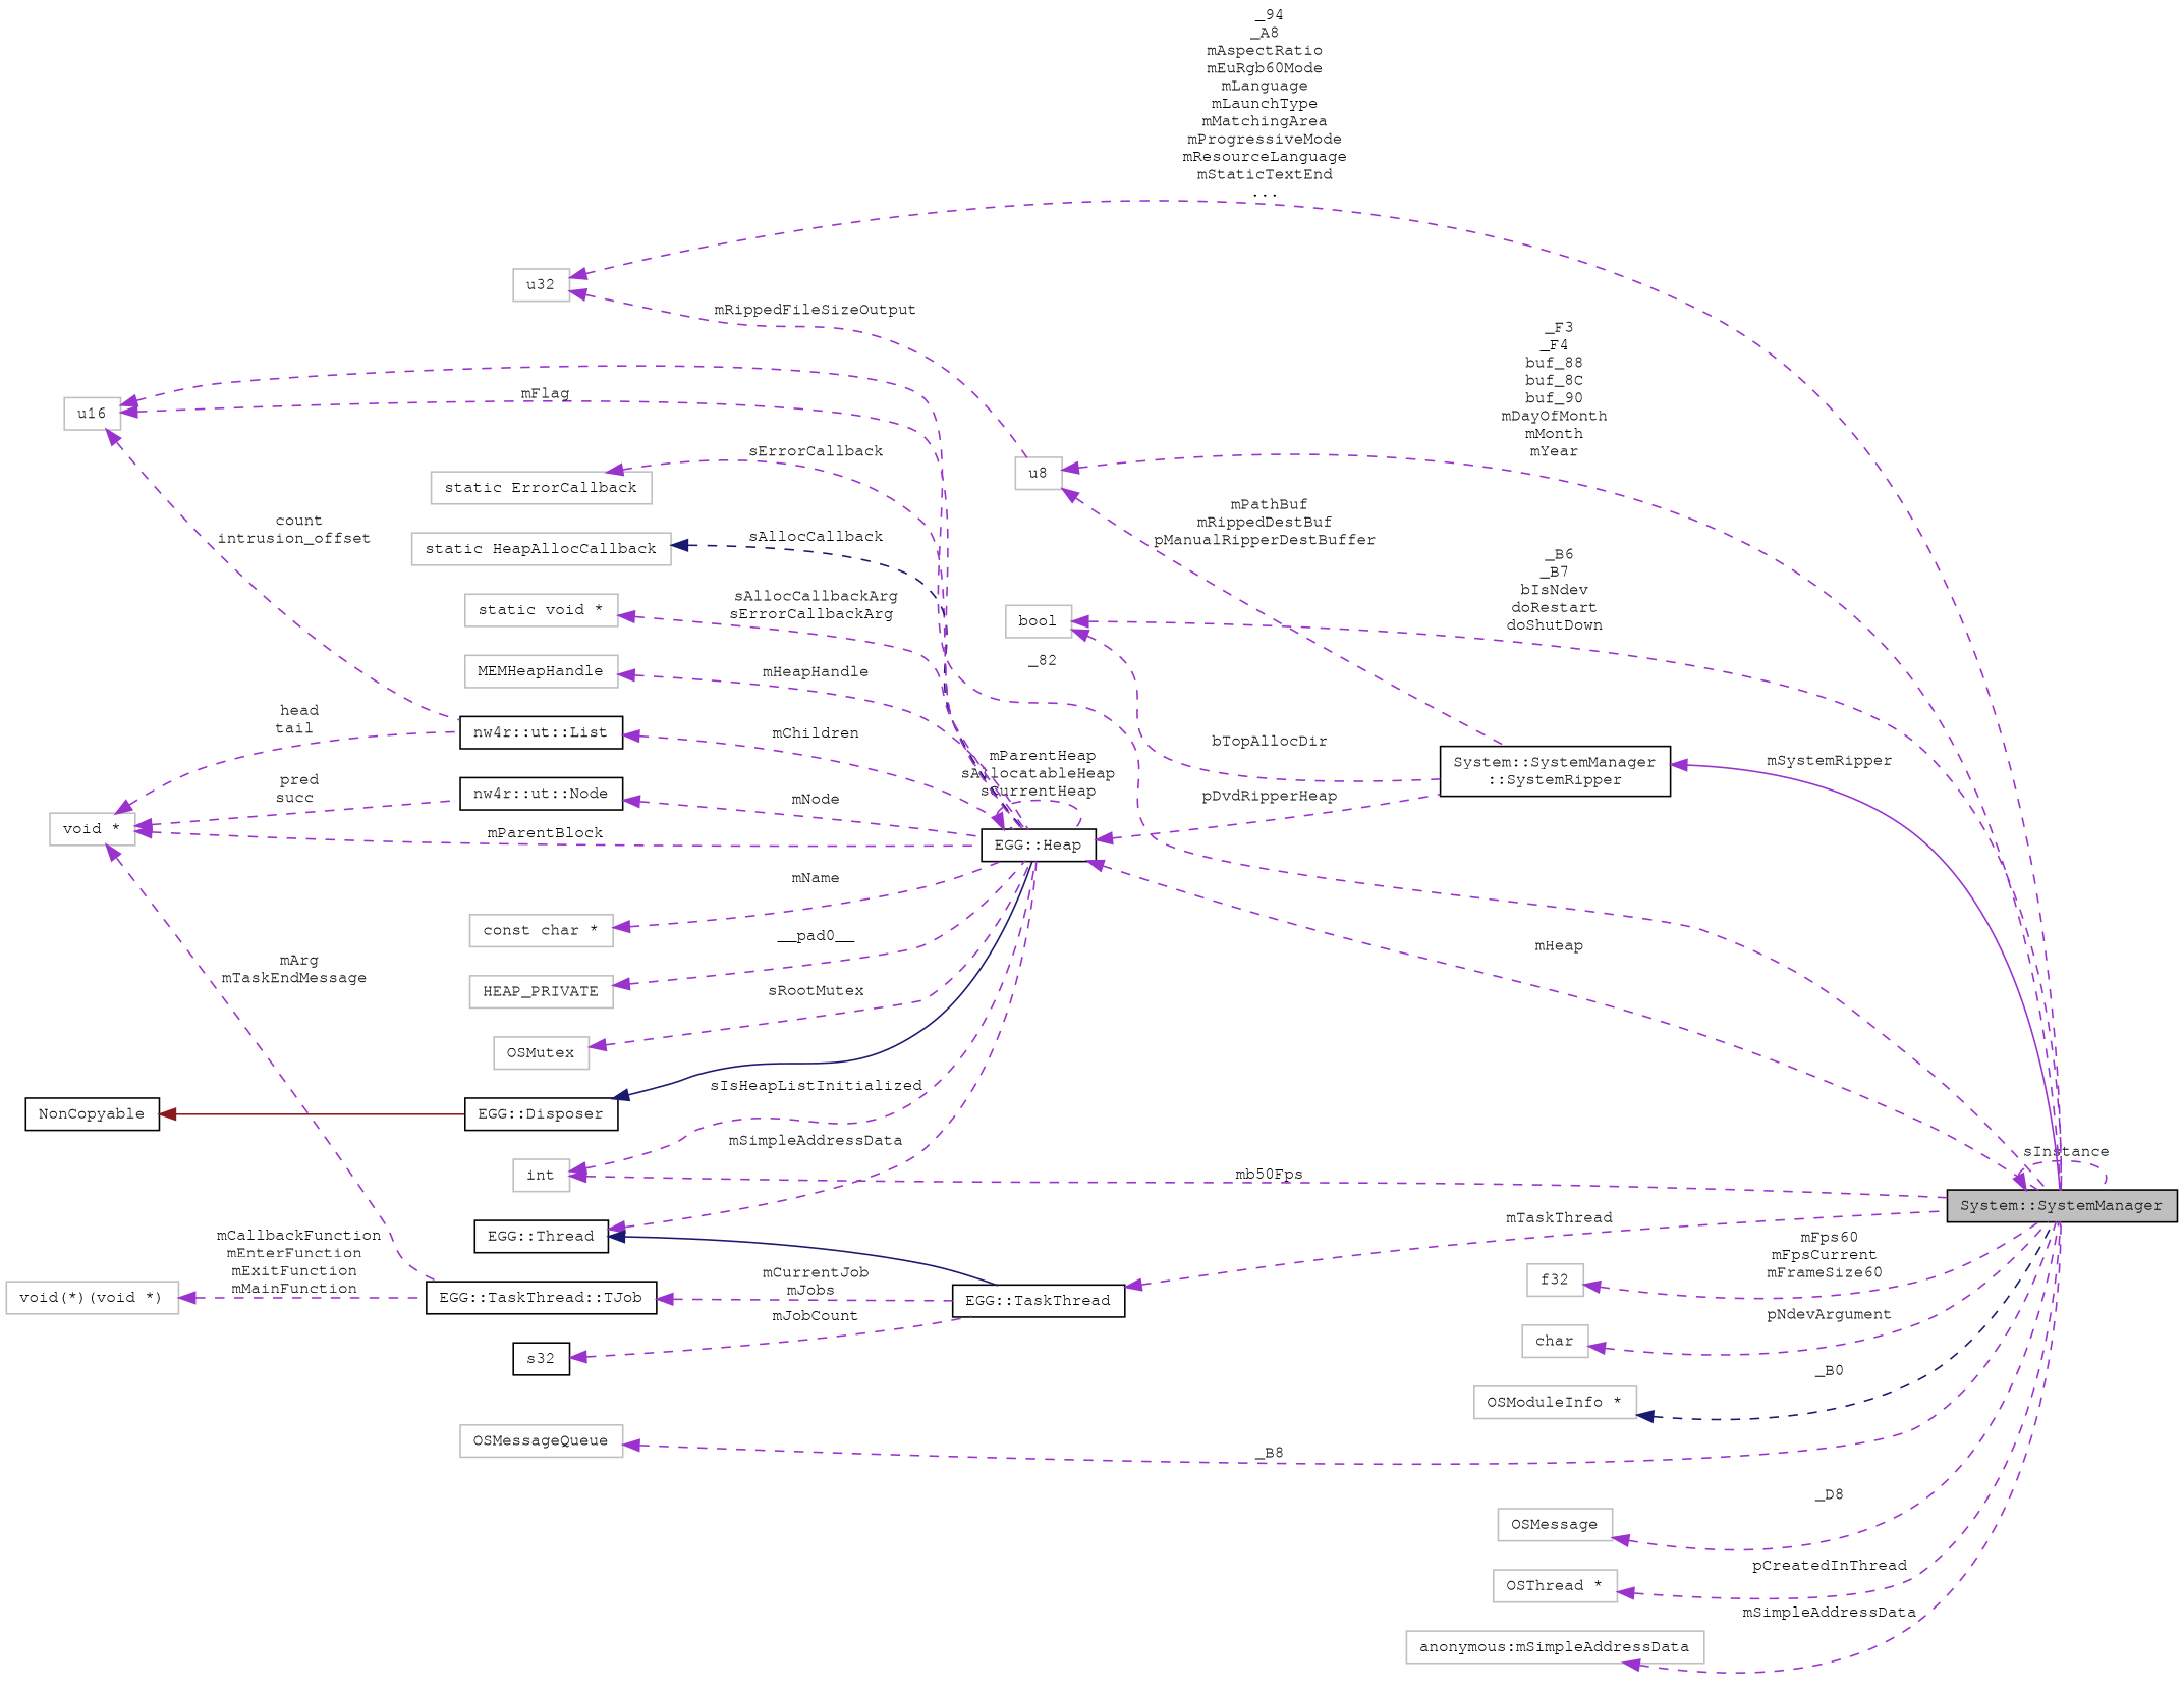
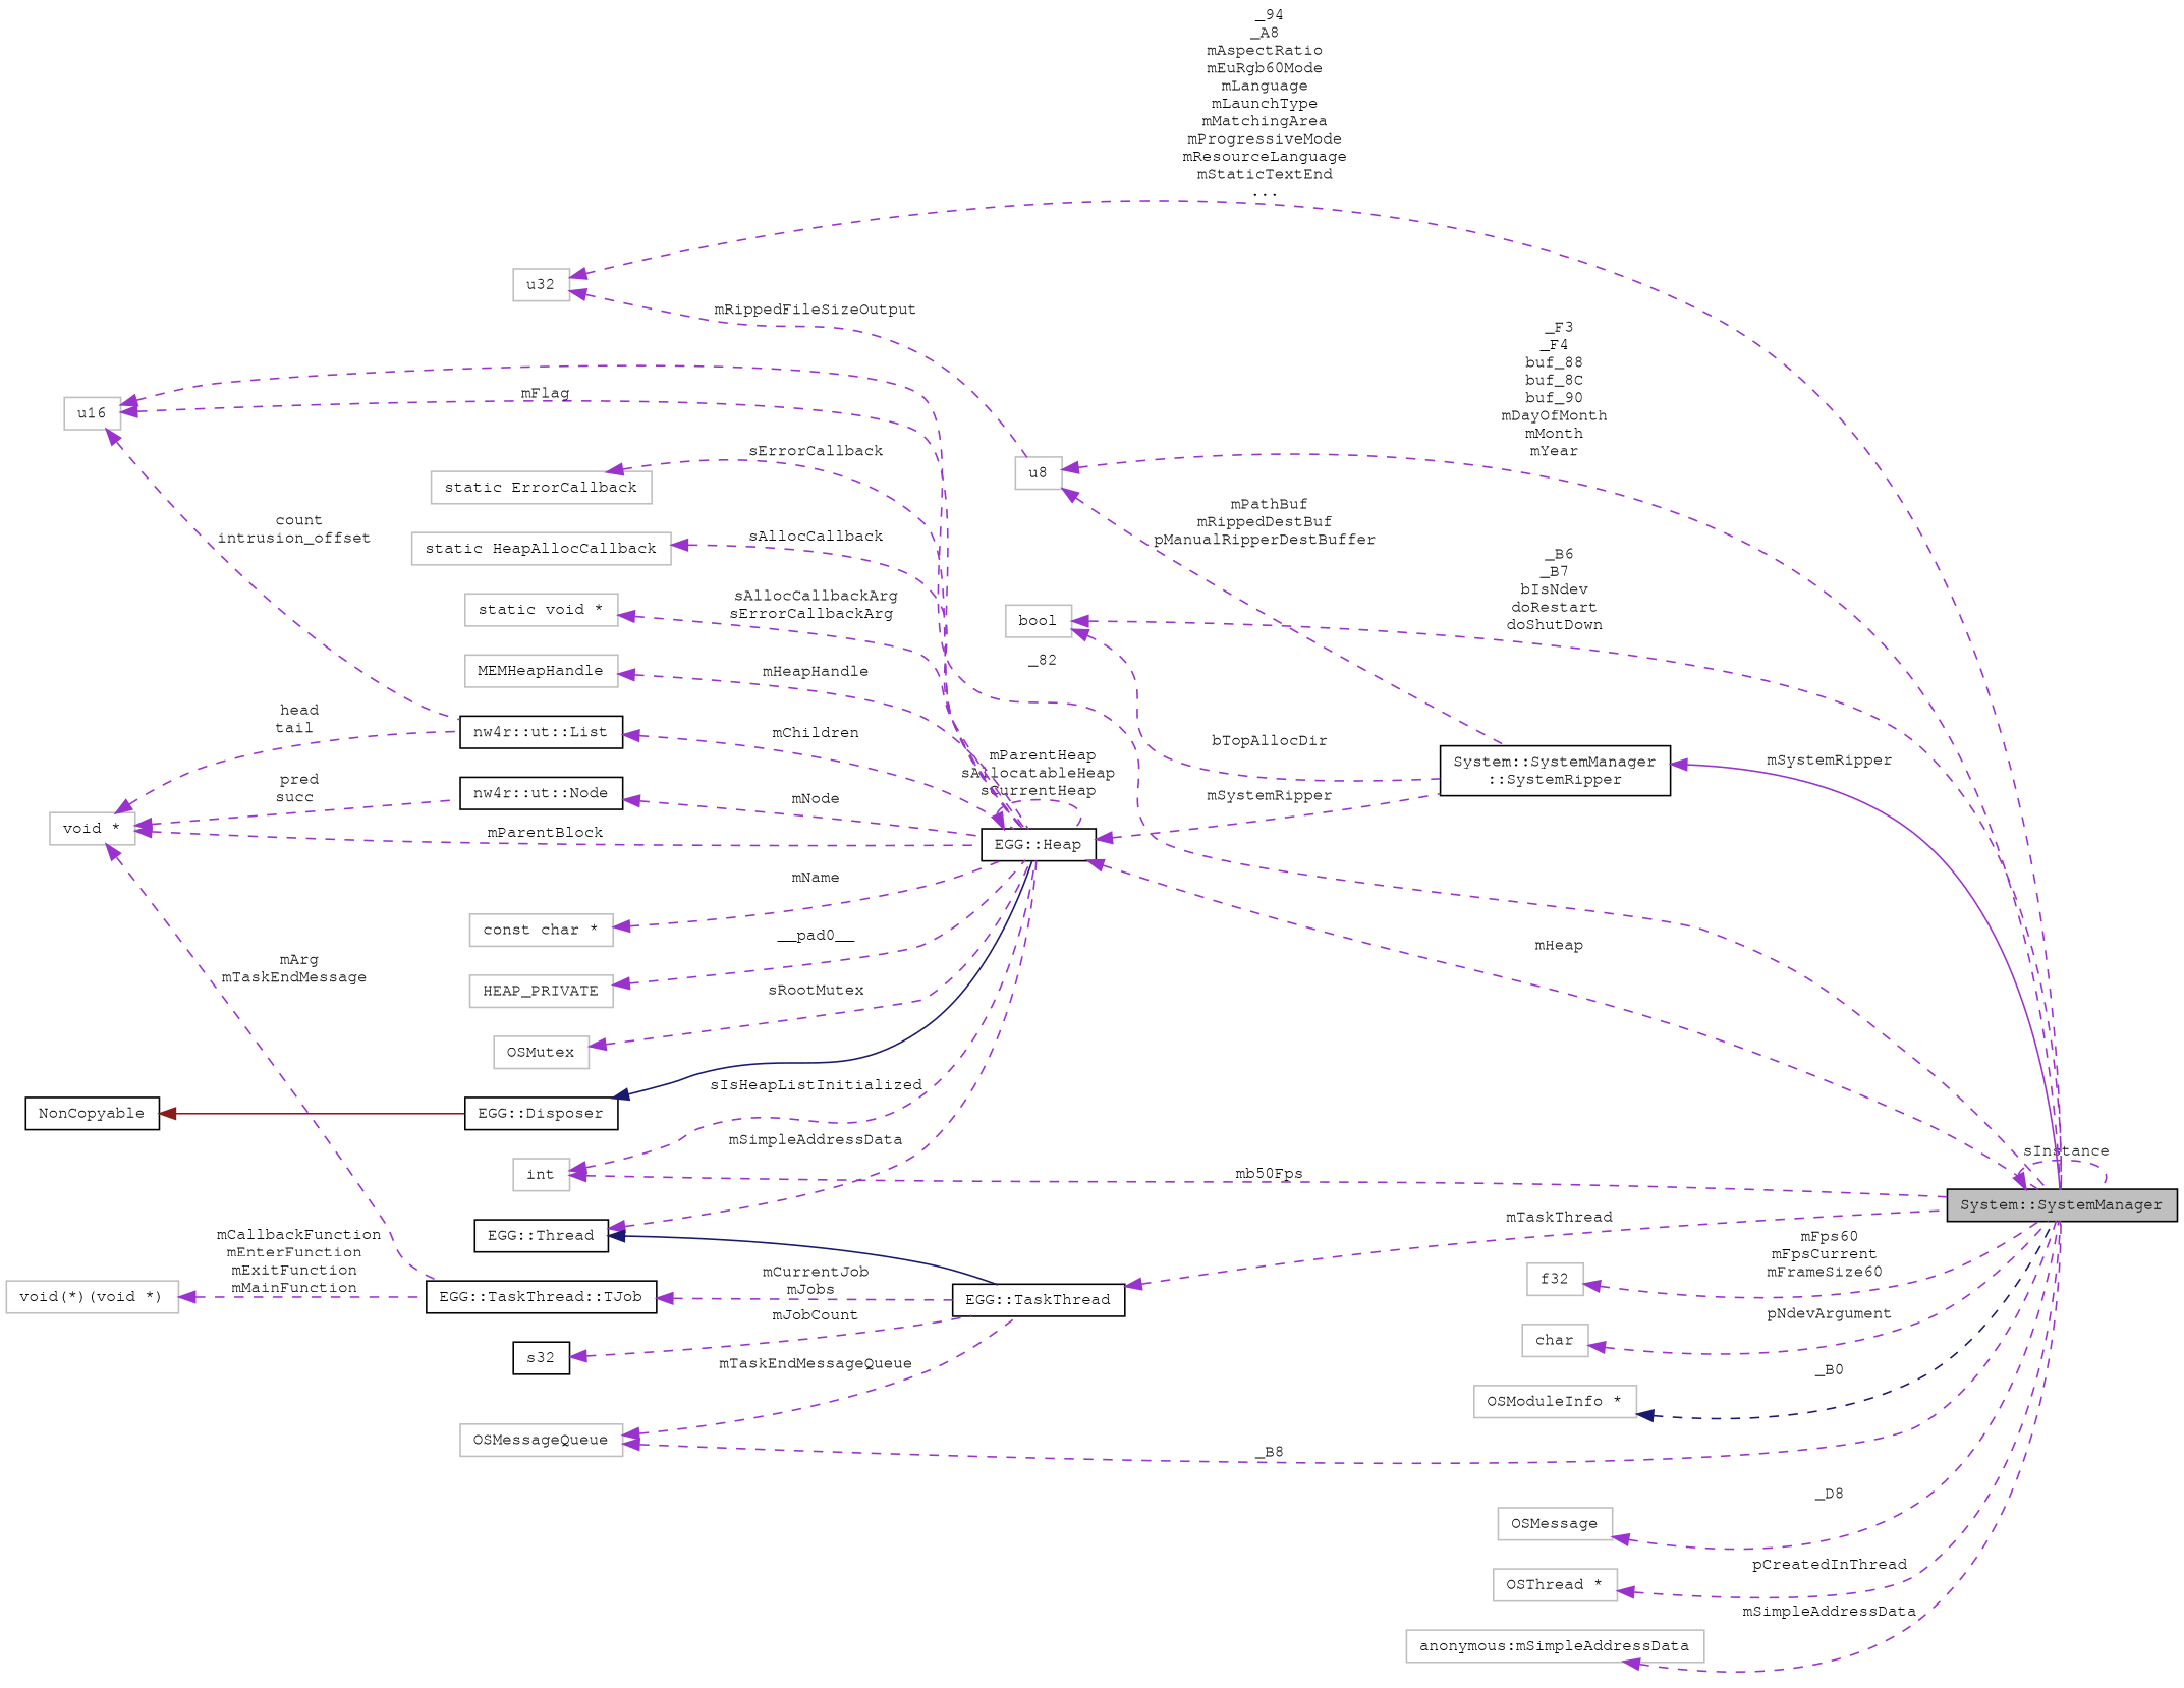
  digraph {
    rankdir=LR
    node [color=grey75 fillcolor=white fontname=FreeMono fontsize=10 shape=record style=filled]
    edge [color=darkorchid3 dir=back fontname=FreeMono fontsize=10 labelfontname=FreeMono labelfontsize=10 style=dashed]
    n1 [color=black fillcolor=grey75 fontcolor=black height=0.2 label="System::SystemManager" width=0.4]
    n2 [color=black height=0.2 label="System::SystemManager\l::SystemRipper" width=0.4]
    n3 [height=0.2 label=u8 width=0.4]
    n4 [color=black height=0.2 label="EGG::Heap" width=0.4]
    n5 [color=black height=0.2 label="EGG::Disposer" width=0.4]
    n6 [color=black height=0.2 label=NonCopyable width=0.4]
    n7 [height=0.2 label=HEAP_PRIVATE width=0.4]
    n8 [height=0.2 label=OSMutex width=0.4]
    n9 [height=0.2 label=int width=0.4]
    n10 [height=0.2 label="static ErrorCallback" width=0.4]
    n11 [height=0.2 label="static HeapAllocCallback" width=0.4]
    n12 [height=0.2 label="static void *" width=0.4]
    n13 [color=black height=0.2 label="EGG::Thread" width=0.4]
    n14 [color=black height=0.2 label="EGG::TaskThread" width=0.4]
    n15 [height=0.2 label=MEMHeapHandle width=0.4]
    n16 [height=0.2 label="void *" width=0.4]
    n17 [color=black height=0.2 label="nw4r::ut::Node" width=0.4]
    n18 [color=black height=0.2 label="nw4r::ut::List" width=0.4]
    n19 [color=black height=0.2 label="EGG::TaskThread::TJob" width=0.4]
    n20 [height=0.2 label=u16 width=0.4]
    n21 [height=0.2 label="const char *" width=0.4]
    n22 [height=0.2 label=bool width=0.4]
    n23 [height=0.2 label=u32 width=0.4]
    n24 [height=0.2 label=f32 width=0.4]
    n25 [height=0.2 label=char width=0.4]
    n26 [height=0.2 label="OSModuleInfo *" width=0.4]
    n27 [height=0.2 label=OSMessageQueue width=0.4]
    n28 [height=0.2 label=OSMessage width=0.4]
    n29 [height=0.2 label="void(*)(void *)" width=0.4]
    n30 [color=black height=0.2 label=s32 width=0.4]
    n31 [height=0.2 label="OSThread *" width=0.4]
    n32 [height=0.2 label="anonymous:mSimpleAddressData" width=0.4]
    n1 -> n1 [label=" sInstance"]
    n2 -> n1 [label=" mSystemRipper" style=solid]
    n3 -> n1 [label=" _F3\n_F4\nbuf_88\nbuf_8C\nbuf_90\nmDayOfMonth\nmMonth\nmYear"]
    n3 -> n2 [label=" mPathBuf\nmRippedDestBuf\npManualRipperDestBuffer"]
    n4 -> n1 [label=" mHeap"]
-   n4 -> n2 [label=" pDvdRipperHeap"]
+   n4 -> n2 [label=" mSystemRipper"]
    n4 -> n4 [label=" mParentHeap\nsAllocatableHeap\nsCurrentHeap"]
    n5 -> n4 [color=midnightblue style=solid]
    n6 -> n5 [color=firebrick4 style=solid]
    n7 -> n4 [label=" __pad0__"]
    n8 -> n4 [label=" sRootMutex"]
    n9 -> n1 [label=" mb50Fps"]
    n9 -> n4 [label=" sIsHeapListInitialized"]
    n10 -> n4 [label=" sErrorCallback"]
-   n11 -> n4 [color=midnightblue label=" sAllocCallback"]
+   n11 -> n4 [label=" sAllocCallback"]
    n12 -> n4 [label=" sAllocCallbackArg\nsErrorCallbackArg"]
    n13 -> n4 [label=" mSimpleAddressData"]
    n13 -> n14 [color=midnightblue style=solid]
    n14 -> n1 [label=" mTaskThread"]
    n15 -> n4 [label=" mHeapHandle"]
    n16 -> n4 [label=" mParentBlock"]
    n16 -> n17 [label=" pred\nsucc"]
    n16 -> n18 [label=" head\ntail"]
    n16 -> n19 [label=" mArg\nmTaskEndMessage"]
    n17 -> n4 [label=" mNode"]
    n18 -> n4 [label=" mChildren"]
    n19 -> n14 [label=" mCurrentJob\nmJobs"]
    n20 -> n1 [label=" _82"]
    n20 -> n4 [label=" mFlag"]
    n20 -> n18 [label=" count\nintrusion_offset"]
    n21 -> n4 [label=" mName"]
    n22 -> n1 [label=" _B6\n_B7\nbIsNdev\ndoRestart\ndoShutDown"]
    n22 -> n2 [label=" bTopAllocDir"]
    n23 -> n1 [label=" _94\n_A8\nmAspectRatio\nmEuRgb60Mode\nmLanguage\nmLaunchType\nmMatchingArea\nmProgressiveMode\nmResourceLanguage\nmStaticTextEnd\n..."]
    n23 -> n3 [label=" mRippedFileSizeOutput"]
    n24 -> n1 [label=" mFps60\nmFpsCurrent\nmFrameSize60"]
    n25 -> n1 [label=" pNdevArgument"]
    n26 -> n1 [color=midnightblue label=" _B0"]
    n27 -> n1 [label=" _B8"]
+   n27 -> n14 [label=" mTaskEndMessageQueue"]
    n28 -> n1 [label=" _D8"]
    n29 -> n19 [label=" mCallbackFunction\nmEnterFunction\nmExitFunction\nmMainFunction"]
    n30 -> n14 [label=" mJobCount"]
    n31 -> n1 [label=" pCreatedInThread"]
    n32 -> n1 [label=" mSimpleAddressData"]
  }
